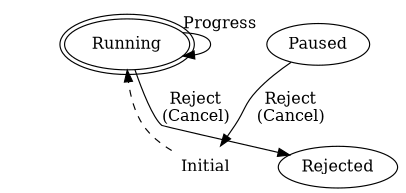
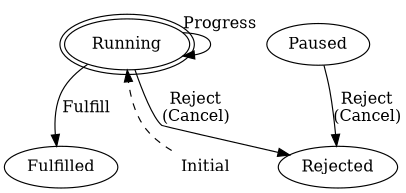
  digraph {
    Running [peripheries=2]
    Paused
+   Fulfilled
    Rejected
    n5 [label=Initial shape=none]
    subgraph sub_1 {
      rank=same
      Running
      Paused
    }
    Running -> Running [labelangle=60 labeldistance=2 taillabel=Progress]
+   Running -> Fulfilled [label=Fulfill]
    Running -> Rejected [label="Reject\n(Cancel)"]
-   Paused -> n5 [label="Reject\n(Cancel)"]
+   Paused -> Rejected [label="Reject\n(Cancel)"]
    n5 -> Running [style=dashed]
  }
